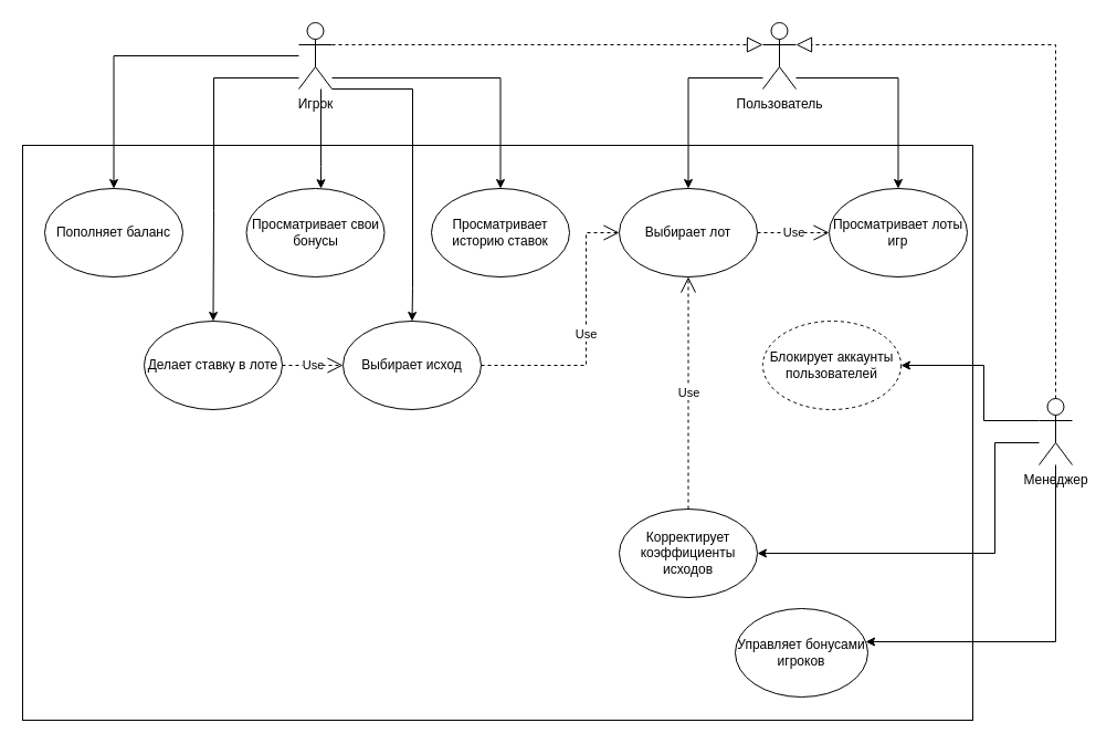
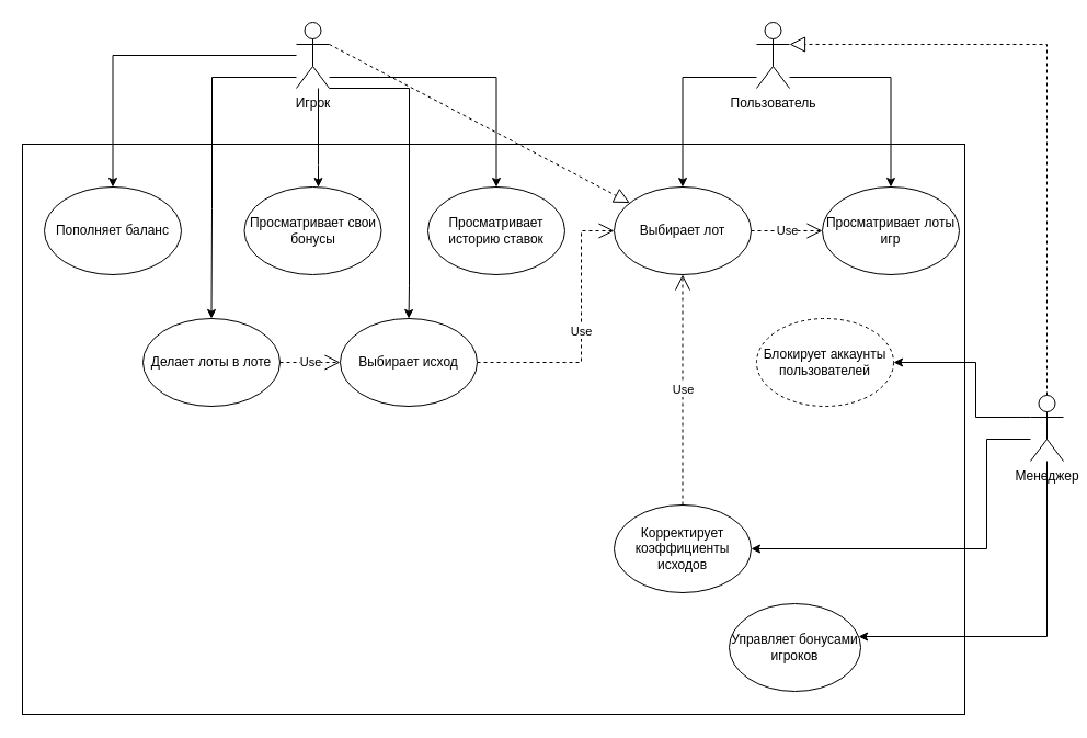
  <mxCell id="0" />
  <mxCell id="1" parent="0" />
  <mxCell id="2" value="" style="rounded=0;whiteSpace=wrap;html=1;" parent="1" vertex="1"><mxGeometry x="20" y="131" width="860" height="520" as="geometry" /></mxCell>
  <mxCell id="3" style="edgeStyle=orthogonalEdgeStyle;rounded=0;orthogonalLoop=1;jettySize=auto;html=1;entryX=0.5;entryY=0;entryDx=0;entryDy=0;" parent="1" source="5" target="7" edge="1"><mxGeometry relative="1" as="geometry"><Array as="points"><mxPoint x="623" y="70" /></Array></mxGeometry></mxCell>
  <mxCell id="4" style="edgeStyle=orthogonalEdgeStyle;rounded=0;orthogonalLoop=1;jettySize=auto;html=1;entryX=0.5;entryY=0;entryDx=0;entryDy=0;" parent="1" source="5" target="6" edge="1"><mxGeometry relative="1" as="geometry"><Array as="points"><mxPoint x="813" y="70" /></Array></mxGeometry></mxCell>
  <mxCell id="5" value="Пользователь" style="shape=umlActor;verticalLabelPosition=bottom;verticalAlign=top;html=1;outlineConnect=0;" parent="1" vertex="1"><mxGeometry x="690" y="20" width="30" height="60" as="geometry" /></mxCell>
  <mxCell id="6" value="Просматривает лоты игр" style="ellipse;whiteSpace=wrap;html=1;" parent="1" vertex="1"><mxGeometry x="750" y="170" width="125" height="80" as="geometry" /></mxCell>
  <mxCell id="7" value="Выбирает лот" style="ellipse;whiteSpace=wrap;html=1;" parent="1" vertex="1"><mxGeometry x="560" y="170" width="125" height="80" as="geometry" /></mxCell>
  <mxCell id="8" style="edgeStyle=orthogonalEdgeStyle;rounded=0;orthogonalLoop=1;jettySize=auto;html=1;entryX=0.5;entryY=0;entryDx=0;entryDy=0;" parent="1" source="11" target="12" edge="1"><mxGeometry relative="1" as="geometry"><Array as="points"><mxPoint x="193" y="70" /><mxPoint x="193" y="190" /></Array></mxGeometry></mxCell>
  <mxCell id="9" style="edgeStyle=orthogonalEdgeStyle;rounded=0;orthogonalLoop=1;jettySize=auto;html=1;entryX=0.5;entryY=0;entryDx=0;entryDy=0;" parent="1" source="11" target="15" edge="1"><mxGeometry relative="1" as="geometry"><Array as="points"><mxPoint x="103" y="50" /></Array></mxGeometry></mxCell>
  <mxCell id="10" style="edgeStyle=orthogonalEdgeStyle;rounded=0;orthogonalLoop=1;jettySize=auto;html=1;entryX=0.5;entryY=0;entryDx=0;entryDy=0;" parent="1" source="11" target="21" edge="1"><mxGeometry relative="1" as="geometry"><Array as="points"><mxPoint x="453" y="70" /></Array></mxGeometry></mxCell>
  <mxCell id="11" value="Игрок" style="shape=umlActor;verticalLabelPosition=bottom;verticalAlign=top;html=1;outlineConnect=0;" parent="1" vertex="1"><mxGeometry x="270" y="20" width="30" height="60" as="geometry" /></mxCell>
- <mxCell id="12" value="Делает ставку в лоте" style="ellipse;whiteSpace=wrap;html=1;" parent="1" vertex="1"><mxGeometry x="130" y="290" width="125" height="80" as="geometry" /></mxCell>
+ <mxCell id="12" value="Делает лоты в лоте" style="ellipse;whiteSpace=wrap;html=1;" parent="1" vertex="1"><mxGeometry x="130" y="290" width="125" height="80" as="geometry" /></mxCell>
  <mxCell id="13" value="Use" style="endArrow=open;endSize=12;dashed=1;html=1;rounded=0;exitX=1;exitY=0.5;exitDx=0;exitDy=0;entryX=0;entryY=0.5;entryDx=0;entryDy=0;" parent="1" source="12" target="23" edge="1"><mxGeometry width="160" relative="1" as="geometry"><mxPoint x="420" y="290" as="sourcePoint" /><mxPoint x="580" y="290" as="targetPoint" /><Array as="points" /></mxGeometry></mxCell>
- <mxCell id="14" value="" style="endArrow=block;dashed=1;endFill=0;endSize=12;html=1;rounded=0;exitX=1;exitY=0.333;exitDx=0;exitDy=0;exitPerimeter=0;entryX=0;entryY=0.333;entryDx=0;entryDy=0;entryPerimeter=0;" parent="1" source="11" target="5" edge="1"><mxGeometry width="160" relative="1" as="geometry"><mxPoint x="380" y="30" as="sourcePoint" /><mxPoint x="540" y="30" as="targetPoint" /></mxGeometry></mxCell>
+ <mxCell id="14" value="" style="endArrow=block;dashed=1;endFill=0;endSize=12;html=1;rounded=0;exitX=1;exitY=0.333;exitDx=0;exitDy=0;exitPerimeter=0;" parent="1" source="11" target="7" edge="1"><mxGeometry width="160" relative="1" as="geometry"><mxPoint x="380" y="30" as="sourcePoint" /><mxPoint x="540" y="30" as="targetPoint" /></mxGeometry></mxCell>
  <mxCell id="15" value="Пополняет баланс" style="ellipse;whiteSpace=wrap;html=1;" parent="1" vertex="1"><mxGeometry x="40" y="170" width="125" height="80" as="geometry" /></mxCell>
  <mxCell id="16" style="edgeStyle=orthogonalEdgeStyle;rounded=0;orthogonalLoop=1;jettySize=auto;html=1;entryX=1;entryY=0.5;entryDx=0;entryDy=0;exitX=0;exitY=0.333;exitDx=0;exitDy=0;exitPerimeter=0;" parent="1" source="18" target="19" edge="1"><mxGeometry relative="1" as="geometry"><Array as="points"><mxPoint x="890" y="380" /><mxPoint x="890" y="330" /></Array></mxGeometry></mxCell>
  <mxCell id="17" style="edgeStyle=orthogonalEdgeStyle;rounded=0;orthogonalLoop=1;jettySize=auto;html=1;entryX=1;entryY=0.5;entryDx=0;entryDy=0;" parent="1" source="18" target="25" edge="1"><mxGeometry relative="1" as="geometry"><Array as="points"><mxPoint x="900" y="400" /><mxPoint x="900" y="500" /></Array></mxGeometry></mxCell>
  <mxCell id="18" value="Менеджер" style="shape=umlActor;verticalLabelPosition=bottom;verticalAlign=top;html=1;outlineConnect=0;" parent="1" vertex="1"><mxGeometry x="940" y="360" width="30" height="60" as="geometry" /></mxCell>
  <mxCell id="19" value="Блокирует аккаунты пользователей" style="ellipse;whiteSpace=wrap;html=1;dashed=1;" parent="1" vertex="1"><mxGeometry x="690" y="290" width="125" height="80" as="geometry" /></mxCell>
  <mxCell id="20" value="" style="endArrow=block;dashed=1;endFill=0;endSize=12;html=1;rounded=0;exitX=0.5;exitY=0;exitDx=0;exitDy=0;exitPerimeter=0;entryX=1;entryY=0.333;entryDx=0;entryDy=0;entryPerimeter=0;" parent="1" source="18" target="5" edge="1"><mxGeometry width="160" relative="1" as="geometry"><mxPoint x="310" y="50" as="sourcePoint" /><mxPoint x="630" y="50" as="targetPoint" /><Array as="points"><mxPoint x="955" y="40" /></Array></mxGeometry></mxCell>
  <mxCell id="21" value="Просматривает историю ставок" style="ellipse;whiteSpace=wrap;html=1;" parent="1" vertex="1"><mxGeometry x="390" y="170" width="125" height="80" as="geometry" /></mxCell>
  <mxCell id="22" value="Use" style="endArrow=open;endSize=12;dashed=1;html=1;rounded=0;exitX=1;exitY=0.5;exitDx=0;exitDy=0;entryX=0;entryY=0.5;entryDx=0;entryDy=0;" parent="1" source="7" target="6" edge="1"><mxGeometry width="160" relative="1" as="geometry"><mxPoint x="397.5" y="210" as="sourcePoint" /><mxPoint x="632.5" y="260" as="targetPoint" /><Array as="points" /></mxGeometry></mxCell>
  <mxCell id="23" value="Выбирает исход" style="ellipse;whiteSpace=wrap;html=1;" parent="1" vertex="1"><mxGeometry x="310" y="290" width="125" height="80" as="geometry" /></mxCell>
  <mxCell id="24" style="edgeStyle=orthogonalEdgeStyle;rounded=0;orthogonalLoop=1;jettySize=auto;html=1;entryX=0.5;entryY=0;entryDx=0;entryDy=0;exitX=1;exitY=1;exitDx=0;exitDy=0;exitPerimeter=0;" parent="1" source="11" target="23" edge="1"><mxGeometry relative="1" as="geometry"><Array as="points"><mxPoint x="373" y="80" /><mxPoint x="373" y="260" /></Array><mxPoint x="295" y="90" as="sourcePoint" /><mxPoint x="183" y="300" as="targetPoint" /></mxGeometry></mxCell>
  <mxCell id="25" value="Корректирует коэффициенты исходов" style="ellipse;whiteSpace=wrap;html=1;" parent="1" vertex="1"><mxGeometry x="560" y="460" width="125" height="80" as="geometry" /></mxCell>
  <mxCell id="26" value="Use" style="endArrow=open;endSize=12;dashed=1;html=1;rounded=0;exitX=1;exitY=0.5;exitDx=0;exitDy=0;entryX=0;entryY=0.5;entryDx=0;entryDy=0;" parent="1" source="23" target="7" edge="1"><mxGeometry width="160" relative="1" as="geometry"><mxPoint x="495" y="220" as="sourcePoint" /><mxPoint x="570" y="220" as="targetPoint" /><Array as="points"><mxPoint x="530" y="330" /><mxPoint x="530" y="210" /></Array></mxGeometry></mxCell>
  <mxCell id="27" value="Use" style="endArrow=open;endSize=12;dashed=1;html=1;rounded=0;exitX=0.5;exitY=0;exitDx=0;exitDy=0;entryX=0.5;entryY=1;entryDx=0;entryDy=0;" parent="1" source="25" target="7" edge="1"><mxGeometry width="160" relative="1" as="geometry"><mxPoint x="445" y="340" as="sourcePoint" /><mxPoint x="633" y="260" as="targetPoint" /><Array as="points" /></mxGeometry></mxCell>
  <mxCell id="28" value="Управляет бонусами игроков" style="ellipse;whiteSpace=wrap;html=1;" vertex="1" parent="1"><mxGeometry x="665" y="550" width="120" height="80" as="geometry" /></mxCell>
  <mxCell id="29" style="edgeStyle=orthogonalEdgeStyle;rounded=0;orthogonalLoop=1;jettySize=auto;html=1;" edge="1" parent="1" source="18" target="28"><mxGeometry relative="1" as="geometry"><Array as="points"><mxPoint x="955" y="580" /></Array><mxPoint x="1082.5" y="490" as="sourcePoint" /><mxPoint x="827.5" y="590" as="targetPoint" /></mxGeometry></mxCell>
  <mxCell id="30" value="Просматривает свои бонусы" style="ellipse;whiteSpace=wrap;html=1;" vertex="1" parent="1"><mxGeometry x="222.5" y="170" width="125" height="80" as="geometry" /></mxCell>
  <mxCell id="31" style="edgeStyle=orthogonalEdgeStyle;rounded=0;orthogonalLoop=1;jettySize=auto;html=1;" edge="1" parent="1" source="11" target="30"><mxGeometry relative="1" as="geometry"><Array as="points"><mxPoint x="290" y="150" /><mxPoint x="290" y="150" /></Array><mxPoint x="280" y="80" as="sourcePoint" /><mxPoint x="203" y="300" as="targetPoint" /></mxGeometry></mxCell>
